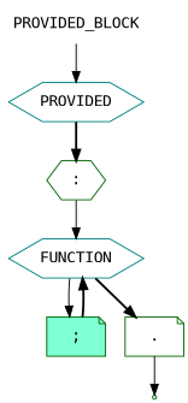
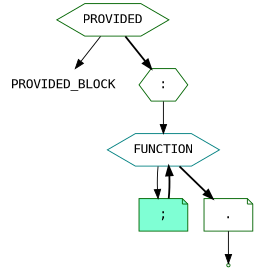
  digraph {
    fontname="DejaVu Sans Mono"
    node [color=darkgreen fillcolor=white fontname="DejaVu Sans Mono" shape=hexagon style=filled]
    edge [fontname="DejaVu Sans Mono" style=solid]
    n1 [color=teal label=PROVIDED_BLOCK shape=plaintext]
-   n2 [color=teal label=PROVIDED]
+   n2 [label=PROVIDED]
    n3 [label=":"]
    n4 [color=teal label=FUNCTION]
    n5 [fillcolor=aquamarine label=";" shape=note]
    n6 [label="." shape=note]
    end [shape=point]
-   n1 -> n2
+   n2 -> n1
    n2 -> n3 [style=bold]
    n3 -> n4
    n4 -> n5
    n4 -> n6 [style=bold]
    n5 -> n4 [style=bold]
    n6 -> end
  }
